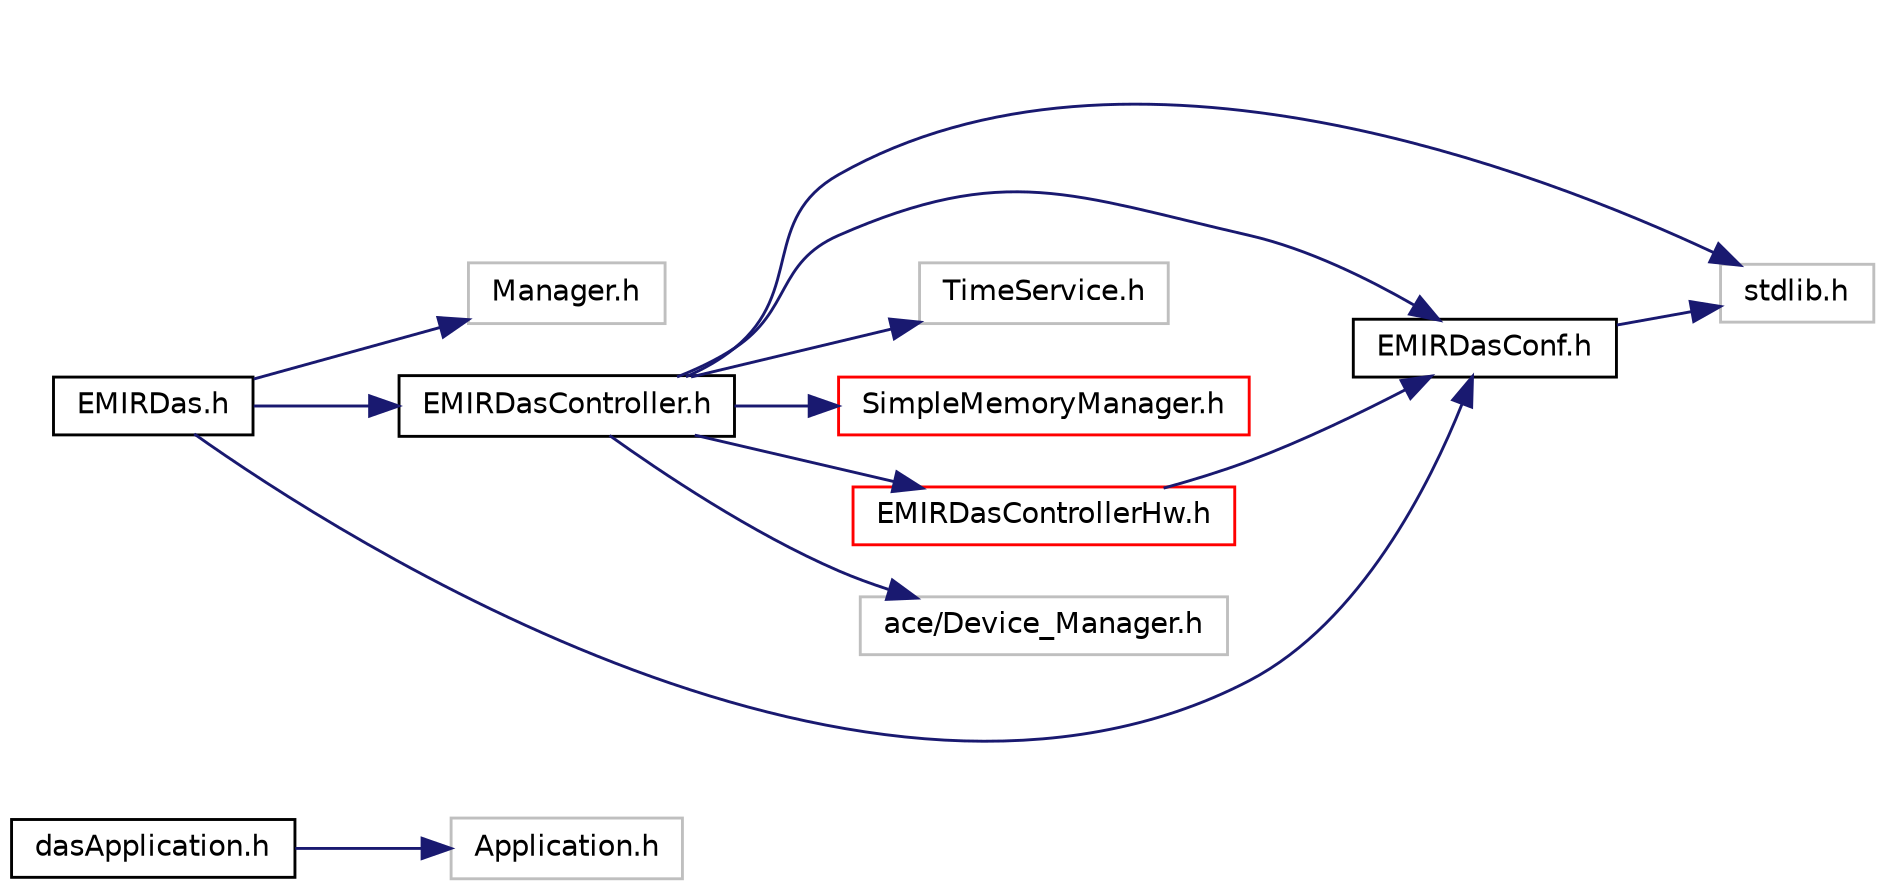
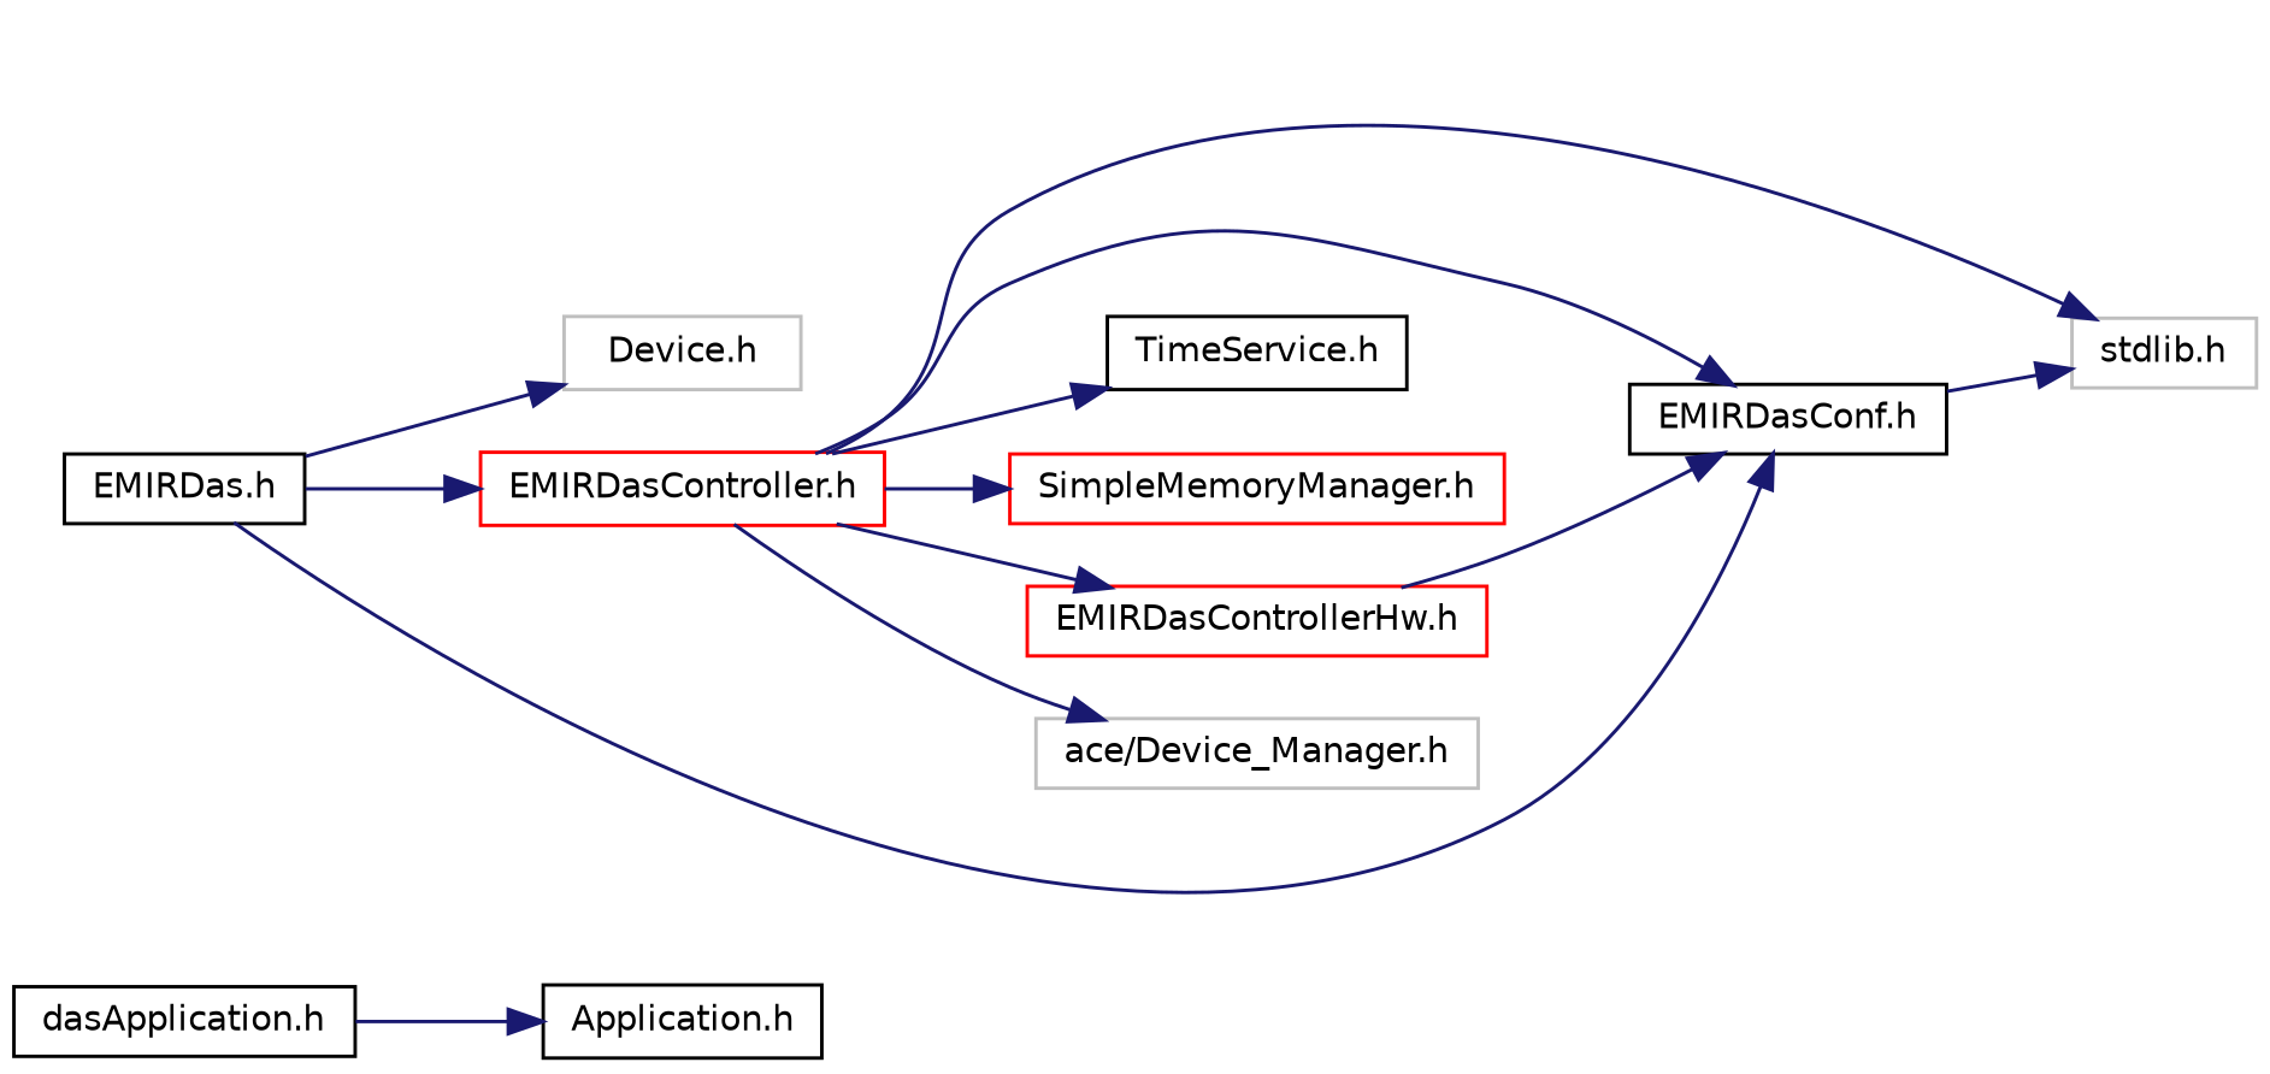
  digraph {
    rankdir=LR
    node [color=grey75 fillcolor=white fontname=Helvetica fontsize=10 shape=record style=filled]
    edge [color=midnightblue fontname=Helvetica fontsize=10 labelfontname=Helvetica labelfontsize=10 style=solid]
    n1 [color=black height=0.2 label="dasApplication.h" width=0.4]
-   n2 [height=0.2 label="Application.h" width=0.4]
+   n2 [color=black height=0.2 label="Application.h" width=0.4]
    n3 [color=black height=0.2 label="EMIRDas.h" width=0.4]
-   n4 [height=0.2 label="Manager.h" width=0.4]
-   n5 [color=black height=0.2 label="EMIRDasController.h" width=0.4]
+   n4 [height=0.2 label="Device.h" width=0.4]
+   n5 [color=red height=0.2 label="EMIRDasController.h" width=0.4]
    n6 [color=black height=0.2 label="EMIRDasConf.h" width=0.4]
    n7 [height=0.2 label="stdlib.h" width=0.4]
-   n8 [height=0.2 label="TimeService.h" width=0.4]
+   n8 [color=black height=0.2 label="TimeService.h" width=0.4]
    n9 [color=red height=0.2 label="SimpleMemoryManager.h" width=0.4]
    n10 [color=red height=0.2 label="EMIRDasControllerHw.h" width=0.4]
    n11 [height=0.2 label="ace/Device_Manager.h" width=0.4]
    n1 -> n2
    n3 -> n4
    n3 -> n5
    n3 -> n6
    n5 -> n6
    n5 -> n7
    n5 -> n8
    n5 -> n9
    n5 -> n10
    n5 -> n11
    n6 -> n7
    n10 -> n6
  }
